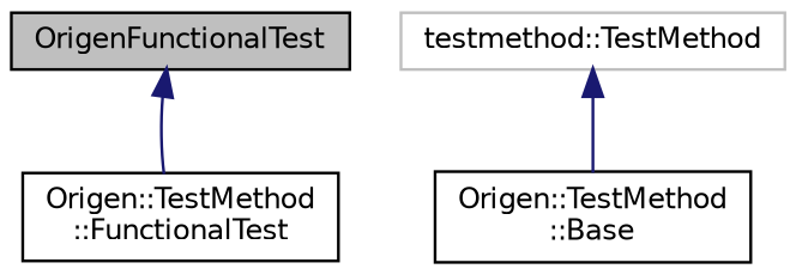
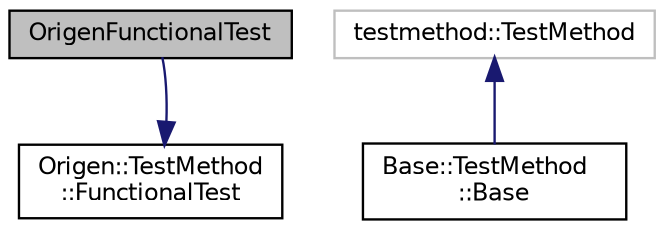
  digraph {
    node [color=black fillcolor=white fontname=Helvetica fontsize=10 shape=record style=filled]
    edge [color=midnightblue dir=back fontname=Helvetica fontsize=10 labelfontname=Helvetica labelfontsize=10 style=solid]
    n1 [fillcolor=grey75 fontcolor=black height=0.2 label=OrigenFunctionalTest width=0.4]
    n2 [height=0.2 label="Origen::TestMethod\l::FunctionalTest" width=0.4]
-   n3 [height=0.2 label="Origen::TestMethod\l::Base" width=0.4]
+   n3 [height=0.2 label="Base::TestMethod\l::Base" width=0.4]
    n4 [color=grey75 height=0.2 label="testmethod::TestMethod" width=0.4]
-   n1 -> n2
+   n2 -> n1
    n4 -> n3
  }
